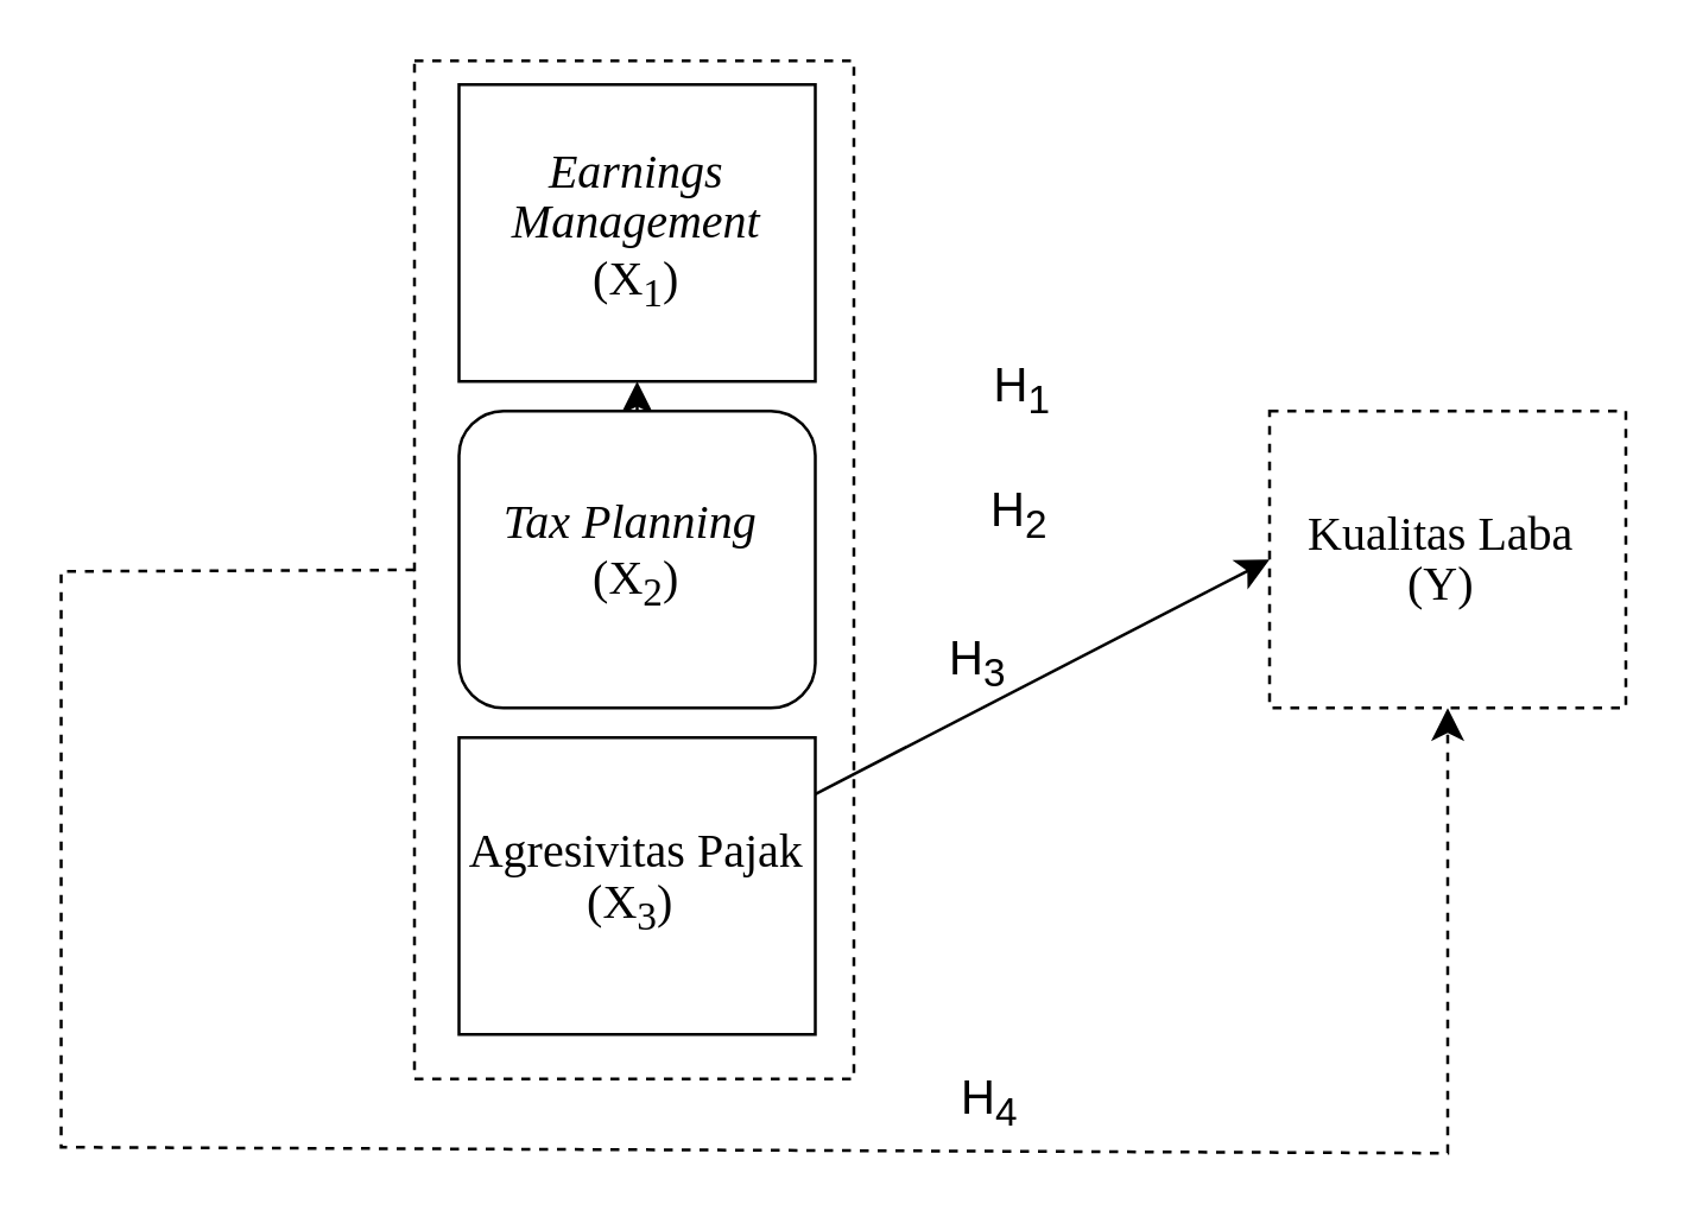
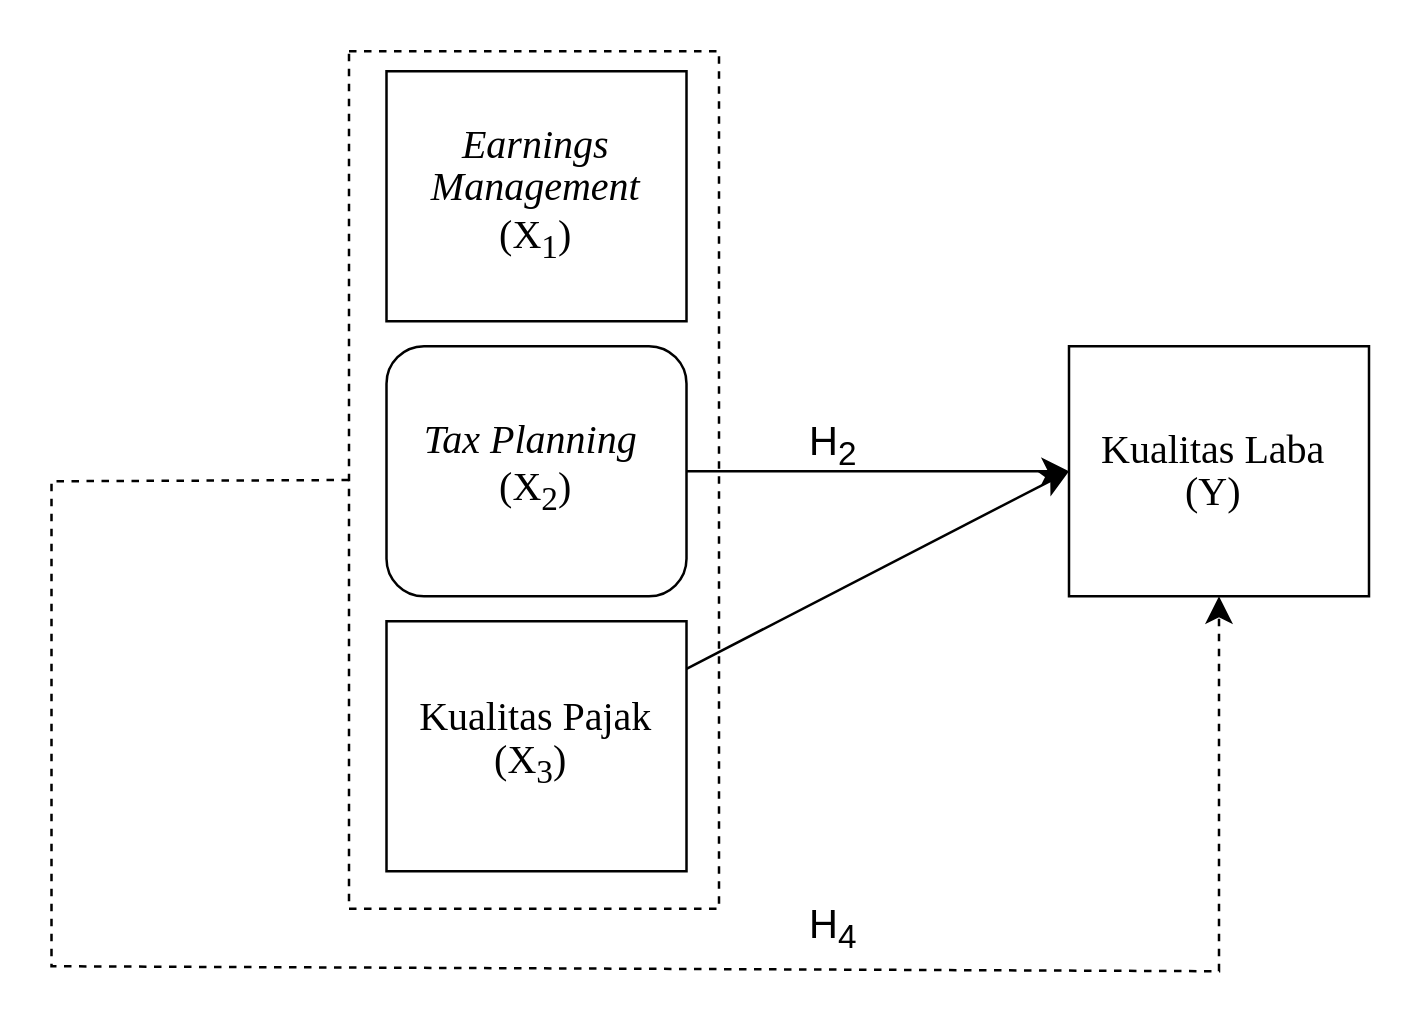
  <mxCell id="0" />
  <mxCell id="1" parent="0" />
  <mxCell id="2" style="edgeStyle=none;curved=0;rounded=0;orthogonalLoop=1;jettySize=auto;html=1;entryX=0.5;entryY=1;entryDx=0;entryDy=0;fontSize=12;startSize=8;endSize=8;exitX=0;exitY=0.5;exitDx=0;exitDy=0;dashed=1;" edge="1" parent="1" source="3" target="9"><mxGeometry relative="1" as="geometry"><Array as="points"><mxPoint x="20" y="192" /><mxPoint x="20" y="386" /><mxPoint x="487" y="388" /></Array></mxGeometry></mxCell>
  <mxCell id="3" value="" style="rounded=0;whiteSpace=wrap;html=1;dashed=1;" vertex="1" parent="1"><mxGeometry x="139" y="20" width="148" height="343" as="geometry" /></mxCell>
  <mxCell id="4" value="&lt;i&gt;&lt;span style=&quot;font-size:12.0pt;mso-bidi-font-size:&lt;br/&gt;11.0pt;line-height:106%;font-family:&amp;quot;Times New Roman&amp;quot;,serif;mso-fareast-font-family:&lt;br/&gt;&amp;quot;Yu Mincho&amp;quot;;mso-fareast-theme-font:minor-fareast;mso-bidi-theme-font:minor-bidi;&lt;br/&gt;mso-ansi-language:IN;mso-fareast-language:JA;mso-bidi-language:AR-SA;&lt;br/&gt;mso-no-proof:yes&quot; lang=&quot;IN&quot;&gt;Earnings Management&lt;/span&gt;&lt;/i&gt;&lt;div&gt;&lt;font face=&quot;Times New Roman, serif&quot;&gt;&lt;span style=&quot;font-size: 16px;&quot;&gt;(X&lt;sub&gt;1&lt;/sub&gt;)&lt;/span&gt;&lt;/font&gt;&lt;/div&gt;" style="rounded=0;whiteSpace=wrap;html=1;" vertex="1" parent="1"><mxGeometry x="154" y="28" width="120" height="100" as="geometry" /></mxCell>
- <mxCell id="5" style="edgeStyle=none;curved=1;rounded=0;orthogonalLoop=1;jettySize=auto;html=1;fontSize=12;startSize=8;endSize=8;" edge="1" parent="1" source="6" target="4"><mxGeometry relative="1" as="geometry"><mxPoint x="426.207" y="188" as="targetPoint" /></mxGeometry></mxCell>
+ <mxCell id="5" style="edgeStyle=none;curved=1;rounded=0;orthogonalLoop=1;jettySize=auto;html=1;fontSize=12;startSize=8;endSize=8;entryX=0;entryY=0.5;entryDx=0;entryDy=0;" edge="1" parent="1" source="6" target="9"><mxGeometry relative="1" as="geometry"><mxPoint x="426.207" y="188" as="targetPoint" /></mxGeometry></mxCell>
  <mxCell id="6" value="&lt;div&gt;&lt;i&gt;&lt;span style=&quot;font-size:12.0pt;mso-bidi-font-size:&lt;br/&gt;11.0pt;line-height:106%;font-family:&amp;quot;Times New Roman&amp;quot;,serif;mso-fareast-font-family:&lt;br/&gt;&amp;quot;Yu Mincho&amp;quot;;mso-fareast-theme-font:minor-fareast;mso-bidi-theme-font:minor-bidi;&lt;br/&gt;mso-ansi-language:IN;mso-fareast-language:JA;mso-bidi-language:AR-SA;&lt;br/&gt;mso-no-proof:yes&quot; lang=&quot;IN&quot;&gt;Tax Planning&amp;nbsp;&lt;/span&gt;&lt;/i&gt;&lt;/div&gt;&lt;div&gt;&lt;font face=&quot;Times New Roman, serif&quot;&gt;&lt;span style=&quot;font-size: 16px;&quot;&gt;(X&lt;sub&gt;2&lt;/sub&gt;)&lt;/span&gt;&lt;/font&gt;&lt;/div&gt;" style="whiteSpace=wrap;html=1;rounded=1;" vertex="1" parent="1"><mxGeometry x="154" y="138" width="120" height="100" as="geometry" /></mxCell>
  <mxCell id="7" style="edgeStyle=none;curved=1;rounded=0;orthogonalLoop=1;jettySize=auto;html=1;entryX=0;entryY=0.5;entryDx=0;entryDy=0;fontSize=12;startSize=8;endSize=8;" edge="1" parent="1" source="8" target="9"><mxGeometry relative="1" as="geometry" /></mxCell>
- <mxCell id="8" value="&lt;span style=&quot;font-size:12.0pt;mso-bidi-font-size:&lt;br/&gt;11.0pt;line-height:106%;font-family:&amp;quot;Times New Roman&amp;quot;,serif;mso-fareast-font-family:&lt;br/&gt;&amp;quot;Yu Mincho&amp;quot;;mso-fareast-theme-font:minor-fareast;mso-bidi-theme-font:minor-bidi;&lt;br/&gt;mso-ansi-language:IN;mso-fareast-language:JA;mso-bidi-language:AR-SA;&lt;br/&gt;mso-no-proof:yes&quot; lang=&quot;IN&quot;&gt;Agresivitas Pajak&lt;/span&gt;&lt;div&gt;&lt;span style=&quot;font-size:12.0pt;mso-bidi-font-size:&lt;br/&gt;11.0pt;line-height:106%;font-family:&amp;quot;Times New Roman&amp;quot;,serif;mso-fareast-font-family:&lt;br/&gt;&amp;quot;Yu Mincho&amp;quot;;mso-fareast-theme-font:minor-fareast;mso-bidi-theme-font:minor-bidi;&lt;br/&gt;mso-ansi-language:IN;mso-fareast-language:JA;mso-bidi-language:AR-SA;&lt;br/&gt;mso-no-proof:yes&quot; lang=&quot;IN&quot;&gt;(X&lt;sub&gt;3&lt;/sub&gt;)&amp;nbsp;&lt;/span&gt;&lt;/div&gt;" style="rounded=0;whiteSpace=wrap;html=1;" vertex="1" parent="1"><mxGeometry x="154" y="248" width="120" height="100" as="geometry" /></mxCell>
- <mxCell id="9" value="&lt;div&gt;&lt;span style=&quot;font-size:12.0pt;mso-bidi-font-size:&lt;br/&gt;11.0pt;line-height:106%;font-family:&amp;quot;Times New Roman&amp;quot;,serif;mso-fareast-font-family:&lt;br/&gt;&amp;quot;Yu Mincho&amp;quot;;mso-fareast-theme-font:minor-fareast;mso-bidi-theme-font:minor-bidi;&lt;br/&gt;mso-ansi-language:IN;mso-fareast-language:JA;mso-bidi-language:AR-SA;&lt;br/&gt;mso-no-proof:yes&quot; lang=&quot;IN&quot;&gt;&lt;span style=&quot;font-size: 12pt; line-height: 106%;&quot; lang=&quot;IN&quot;&gt;Kualitas Laba&amp;nbsp;&lt;br&gt;&lt;/span&gt;(Y)&amp;nbsp;&lt;/span&gt;&lt;/div&gt;" style="rounded=0;whiteSpace=wrap;html=1;dashed=1;" vertex="1" parent="1"><mxGeometry x="427" y="138" width="120" height="100" as="geometry" /></mxCell>
- <mxCell id="10" value="H&lt;sub&gt;1&lt;/sub&gt;" style="text;html=1;align=center;verticalAlign=middle;whiteSpace=wrap;rounded=0;fontSize=16;" vertex="1" parent="1"><mxGeometry x="314" y="116" width="60" height="30" as="geometry" /></mxCell>
- <mxCell id="11" value="H&lt;sub&gt;2&lt;/sub&gt;" style="text;html=1;align=center;verticalAlign=middle;whiteSpace=wrap;rounded=0;fontSize=16;" vertex="1" parent="1"><mxGeometry x="313" y="158" width="60" height="30" as="geometry" /></mxCell>
- <mxCell id="12" value="H&lt;sub&gt;3&lt;/sub&gt;" style="text;html=1;align=center;verticalAlign=middle;whiteSpace=wrap;rounded=0;fontSize=16;" vertex="1" parent="1"><mxGeometry x="299" y="208" width="60" height="30" as="geometry" /></mxCell>
+ <mxCell id="8" value="&lt;span style=&quot;font-size:12.0pt;mso-bidi-font-size:&lt;br/&gt;11.0pt;line-height:106%;font-family:&amp;quot;Times New Roman&amp;quot;,serif;mso-fareast-font-family:&lt;br/&gt;&amp;quot;Yu Mincho&amp;quot;;mso-fareast-theme-font:minor-fareast;mso-bidi-theme-font:minor-bidi;&lt;br/&gt;mso-ansi-language:IN;mso-fareast-language:JA;mso-bidi-language:AR-SA;&lt;br/&gt;mso-no-proof:yes&quot; lang=&quot;IN&quot;&gt;Kualitas Pajak&lt;/span&gt;&lt;div&gt;&lt;span style=&quot;font-size:12.0pt;mso-bidi-font-size:&lt;br/&gt;11.0pt;line-height:106%;font-family:&amp;quot;Times New Roman&amp;quot;,serif;mso-fareast-font-family:&lt;br/&gt;&amp;quot;Yu Mincho&amp;quot;;mso-fareast-theme-font:minor-fareast;mso-bidi-theme-font:minor-bidi;&lt;br/&gt;mso-ansi-language:IN;mso-fareast-language:JA;mso-bidi-language:AR-SA;&lt;br/&gt;mso-no-proof:yes&quot; lang=&quot;IN&quot;&gt;(X&lt;sub&gt;3&lt;/sub&gt;)&amp;nbsp;&lt;/span&gt;&lt;/div&gt;" style="rounded=0;whiteSpace=wrap;html=1;" vertex="1" parent="1"><mxGeometry x="154" y="248" width="120" height="100" as="geometry" /></mxCell>
+ <mxCell id="9" value="&lt;div&gt;&lt;span style=&quot;font-size:12.0pt;mso-bidi-font-size:&lt;br/&gt;11.0pt;line-height:106%;font-family:&amp;quot;Times New Roman&amp;quot;,serif;mso-fareast-font-family:&lt;br/&gt;&amp;quot;Yu Mincho&amp;quot;;mso-fareast-theme-font:minor-fareast;mso-bidi-theme-font:minor-bidi;&lt;br/&gt;mso-ansi-language:IN;mso-fareast-language:JA;mso-bidi-language:AR-SA;&lt;br/&gt;mso-no-proof:yes&quot; lang=&quot;IN&quot;&gt;&lt;span style=&quot;font-size: 12pt; line-height: 106%;&quot; lang=&quot;IN&quot;&gt;Kualitas Laba&amp;nbsp;&lt;br&gt;&lt;/span&gt;(Y)&amp;nbsp;&lt;/span&gt;&lt;/div&gt;" style="rounded=0;whiteSpace=wrap;html=1;" vertex="1" parent="1"><mxGeometry x="427" y="138" width="120" height="100" as="geometry" /></mxCell>
+ <mxCell id="11" value="H&lt;sub&gt;2&lt;/sub&gt;" style="text;html=1;align=center;verticalAlign=middle;whiteSpace=wrap;rounded=0;fontSize=16;" vertex="1" parent="1"><mxGeometry x="303" y="163" width="60" height="30" as="geometry" /></mxCell>
  <mxCell id="13" value="H&lt;sub&gt;4&lt;/sub&gt;" style="text;html=1;align=center;verticalAlign=middle;whiteSpace=wrap;rounded=0;fontSize=16;" vertex="1" parent="1"><mxGeometry x="303" y="356" width="60" height="30" as="geometry" /></mxCell>
